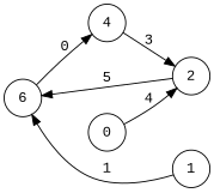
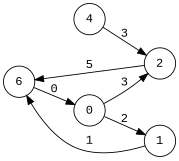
  digraph {
    fontname="Liberation Mono"
    rankdir=LR
    node [fontname="Liberation Mono" shape=circle]
    edge [fontname="Liberation Mono"]
    n1 [label=6]
    4
    2
    1
    0
-   n1 -> 4 [label=0]
+   n1 -> 0 [label=0]
    4 -> 2 [label=3]
    2 -> n1 [label=5]
    1 -> n1 [label=1]
-   0 -> 2 [label=4]
+   0 -> 2 [label=3]
+   0 -> 1 [label=2]
  }
